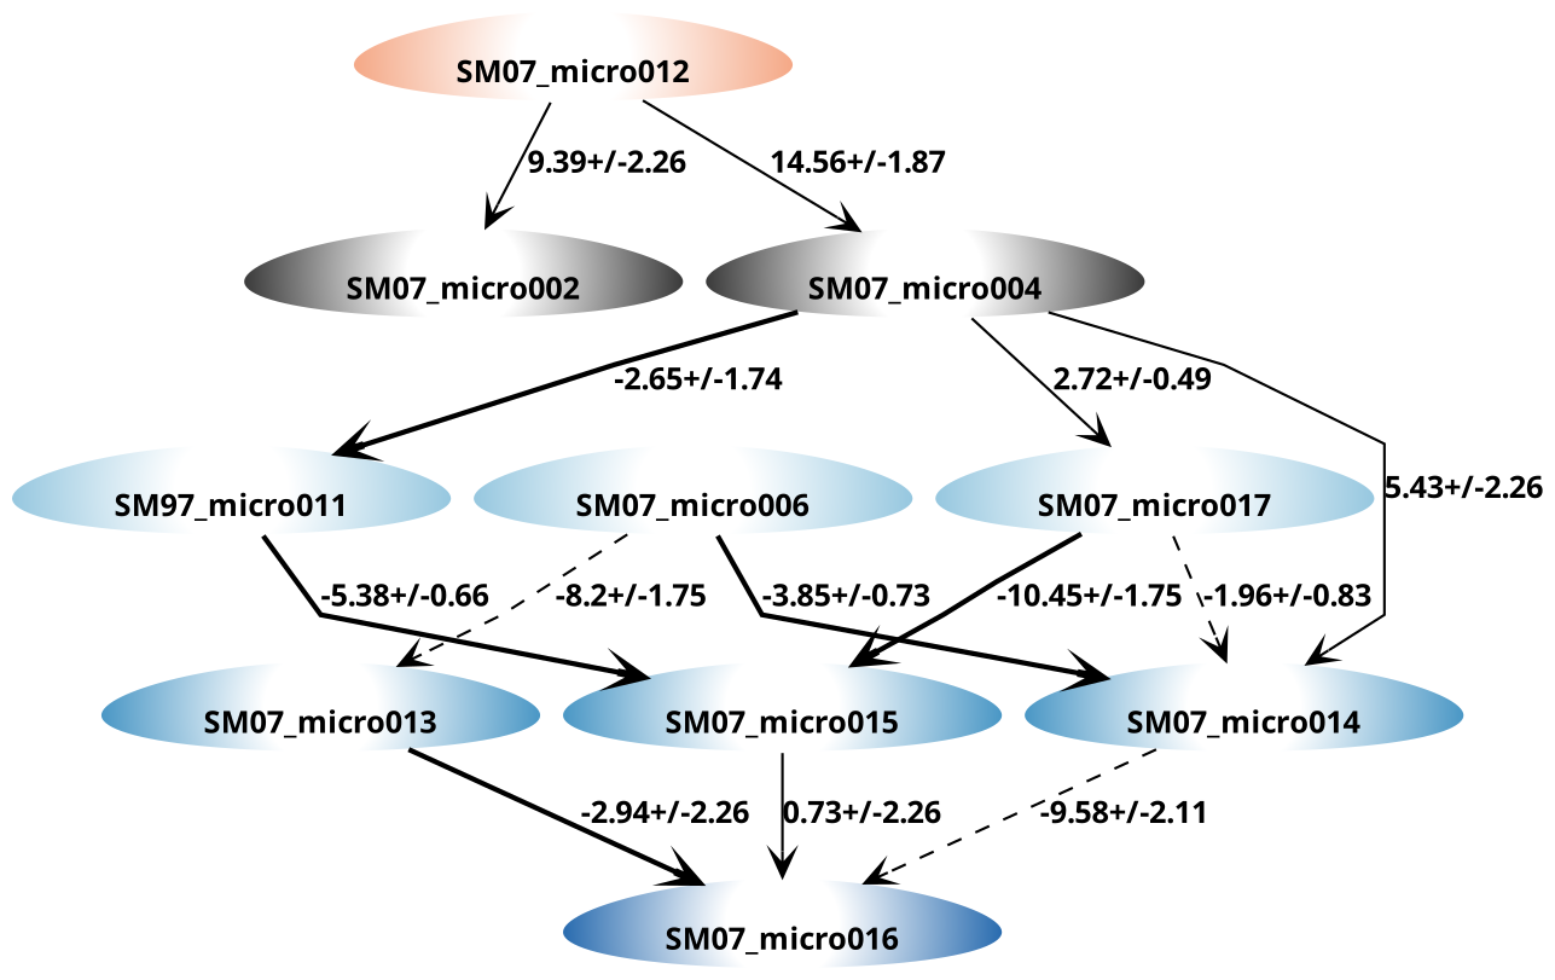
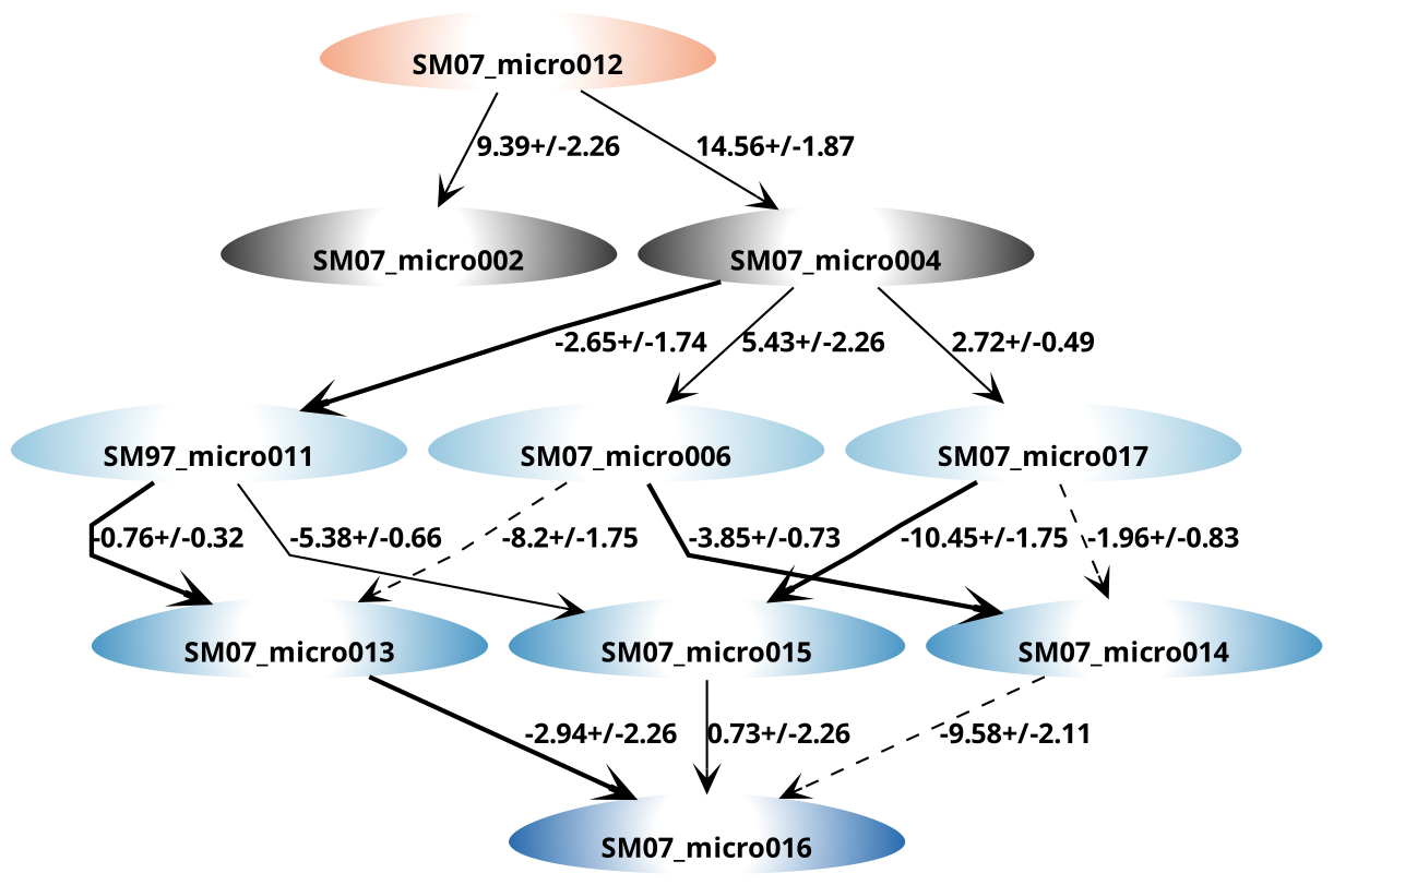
  strict digraph {
    fontname="sans bold"
    splines=polyline
    node [charge=2 color="#ffffff:#4393c3" fontcolor=black fontname="sans bold" fontsize=12 labelloc=b penwidth=1 shape=egg style=radial]
    edge [SEM=2.26 arrowhead=vee fontname="sans bold" fontsize=12 splines=polyline style=solid]
    SM07_micro002 [charge=0 color="#ffffff:#333333" height=0.5 width=0.79843]
    SM07_micro004 [charge=0 color="#ffffff:#333333" height=0.5 width=0.79843]
    SM07_micro013 [height=0.5 width=0.79843]
    SM07_micro014 [height=0.5 width=0.79843]
    SM07_micro015 [height=0.5 width=0.79843]
    SM07_micro012 [charge=-1 color="#ffffff:#f4a582" height=0.5 width=0.79843]
    SM07_micro016 [charge=3 color="#ffffff:#2166ac" height=0.5 width=0.79843]
    SM07_micro006 [charge=1 color="#ffffff:#92c5de" height=0.5 width=0.79843]
    n9 [charge=1 color="#ffffff:#92c5de" height=0.5 label=SM07_micro017 width=0.79843]
    n10 [charge=1 color="#ffffff:#92c5de" height=0.5 label=SM97_micro011 width=0.79843]
    subgraph sub_1 {
      label="Neutral charge"
      SM07_micro002
      SM07_micro004
    }
    subgraph sub_2 {
      label="+2 charge"
      SM07_micro013
      SM07_micro014
      SM07_micro015
    }
    subgraph sub_3 {
      label="-1 charge"
      SM07_micro012
    }
    subgraph sub_4 {
      label="+3 charge"
      SM07_micro016
    }
    subgraph sub_5 {
      label="+1 charge"
      SM07_micro006
      n9
      n10
    }
-   SM07_micro004 -> SM07_micro014 [label="5.43+/-2.26" pKa=5.43]
+   SM07_micro004 -> SM07_micro006 [label="5.43+/-2.26" pKa=5.43]
    SM07_micro004 -> n9 [SEM=0.49 label="2.72+/-0.49" pKa=2.72]
    SM07_micro004 -> n10 [SEM=1.74 label="-2.65+/-1.74" pKa=-2.65 style=bold]
    SM07_micro013 -> SM07_micro016 [label="-2.94+/-2.26" pKa=-2.94 style=bold]
    SM07_micro014 -> SM07_micro016 [SEM=2.11 label="-9.58+/-2.11" pKa=-9.58 style=dashed]
    SM07_micro015 -> SM07_micro016 [label="0.73+/-2.26" pKa=0.73]
    SM07_micro012 -> SM07_micro002 [label="9.39+/-2.26" pKa=9.39]
    SM07_micro012 -> SM07_micro004 [SEM=1.87 label="14.56+/-1.87" pKa=14.56]
    SM07_micro006 -> SM07_micro013 [SEM=1.75 label="-8.2+/-1.75" pKa=-8.2 style=dashed]
    SM07_micro006 -> SM07_micro014 [SEM=0.73 label="-3.85+/-0.73" pKa=-3.85 style=bold]
    n9 -> SM07_micro014 [SEM=0.83 label="-1.96+/-0.83" pKa=-1.96 style=dashed]
    n9 -> SM07_micro015 [SEM=1.75 label="-10.45+/-1.75" pKa=-10.45 style=bold]
-   n10 -> SM07_micro015 [SEM=0.66 label="-5.38+/-0.66" pKa=-5.38 style=bold]
+   n10 -> SM07_micro013 [SEM=0.32 label="-0.76+/-0.32" pKa=-0.76 style=bold]
+   n10 -> SM07_micro015 [SEM=0.66 label="-5.38+/-0.66" pKa=-5.38]
  }
